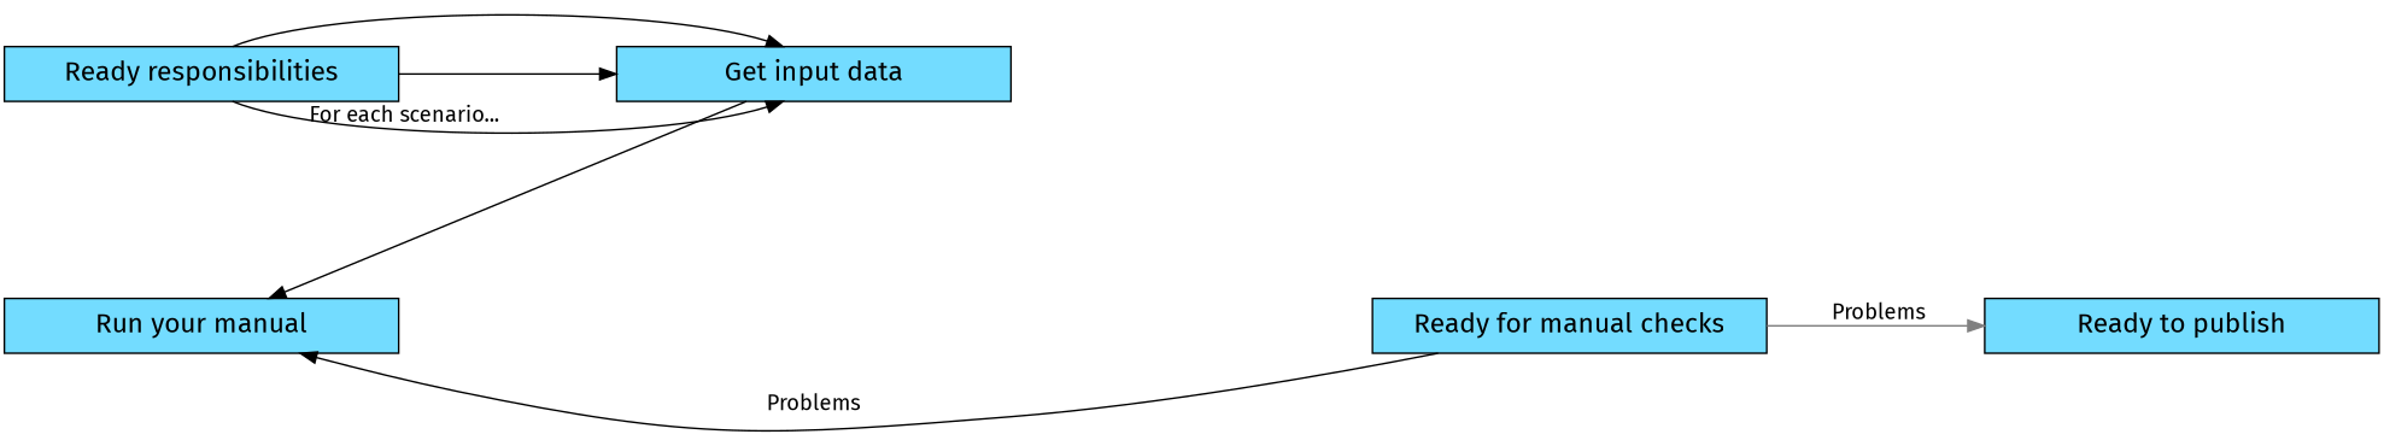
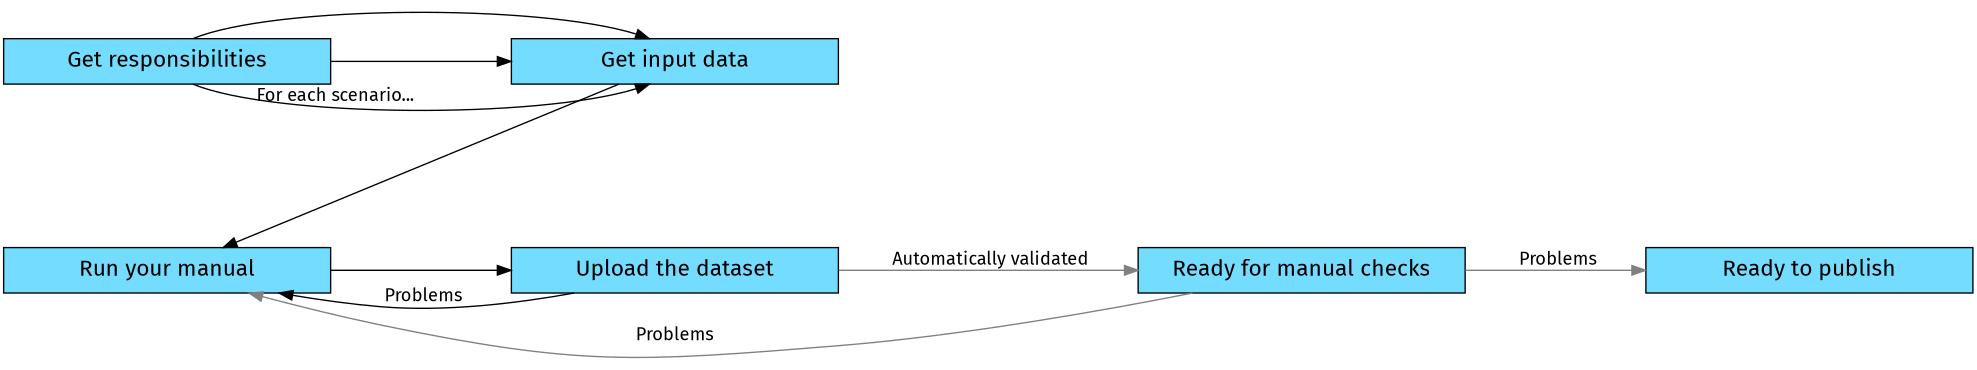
  digraph {
    fontname="Fira Sans"
    nodesep=1
    rankdir=LR
    ranksep=1.5
    node [fillcolor="#73DCFF" fontname="Fira Sans" fontsize=25 penwidth=1.5 shape=box style=filled]
    edge [arrowsize=1.5 fontname="Fira Sans" fontsize=20 penwidth=1.5]
-   n1 [height=0.7 label="Ready responsibilities" width=5]
+   n1 [height=0.7 label="Get responsibilities" width=5]
    n2 [height=0.7 label="Get input data" width=5]
    n3 [height=0.7 label="Run your manual" width=5]
+   n4 [height=0.7 label="Upload the dataset" width=5]
    n5 [height=0.7 label="Ready for manual checks" width=5]
    n6 [height=0.7 label="Ready to publish" width=5]
    n1 -> n2 [xlabel="For each scenario..."]
    n1 -> n2
    n1 -> n2
    n2 -> n3 [constraint=false]
-   n5 -> n3 [color=black constraint=true label=Problems weight=0.5]
+   n3 -> n4 [weight=2]
+   n4 -> n3 [label=" Problems"]
+   n4 -> n5 [color="#808080" constraint=true label=" Automatically validated" weight=2]
+   n5 -> n3 [color="#808080" constraint=true label=Problems weight=0.5]
    n5 -> n6 [color="#808080" label=" Problems"]
  }
